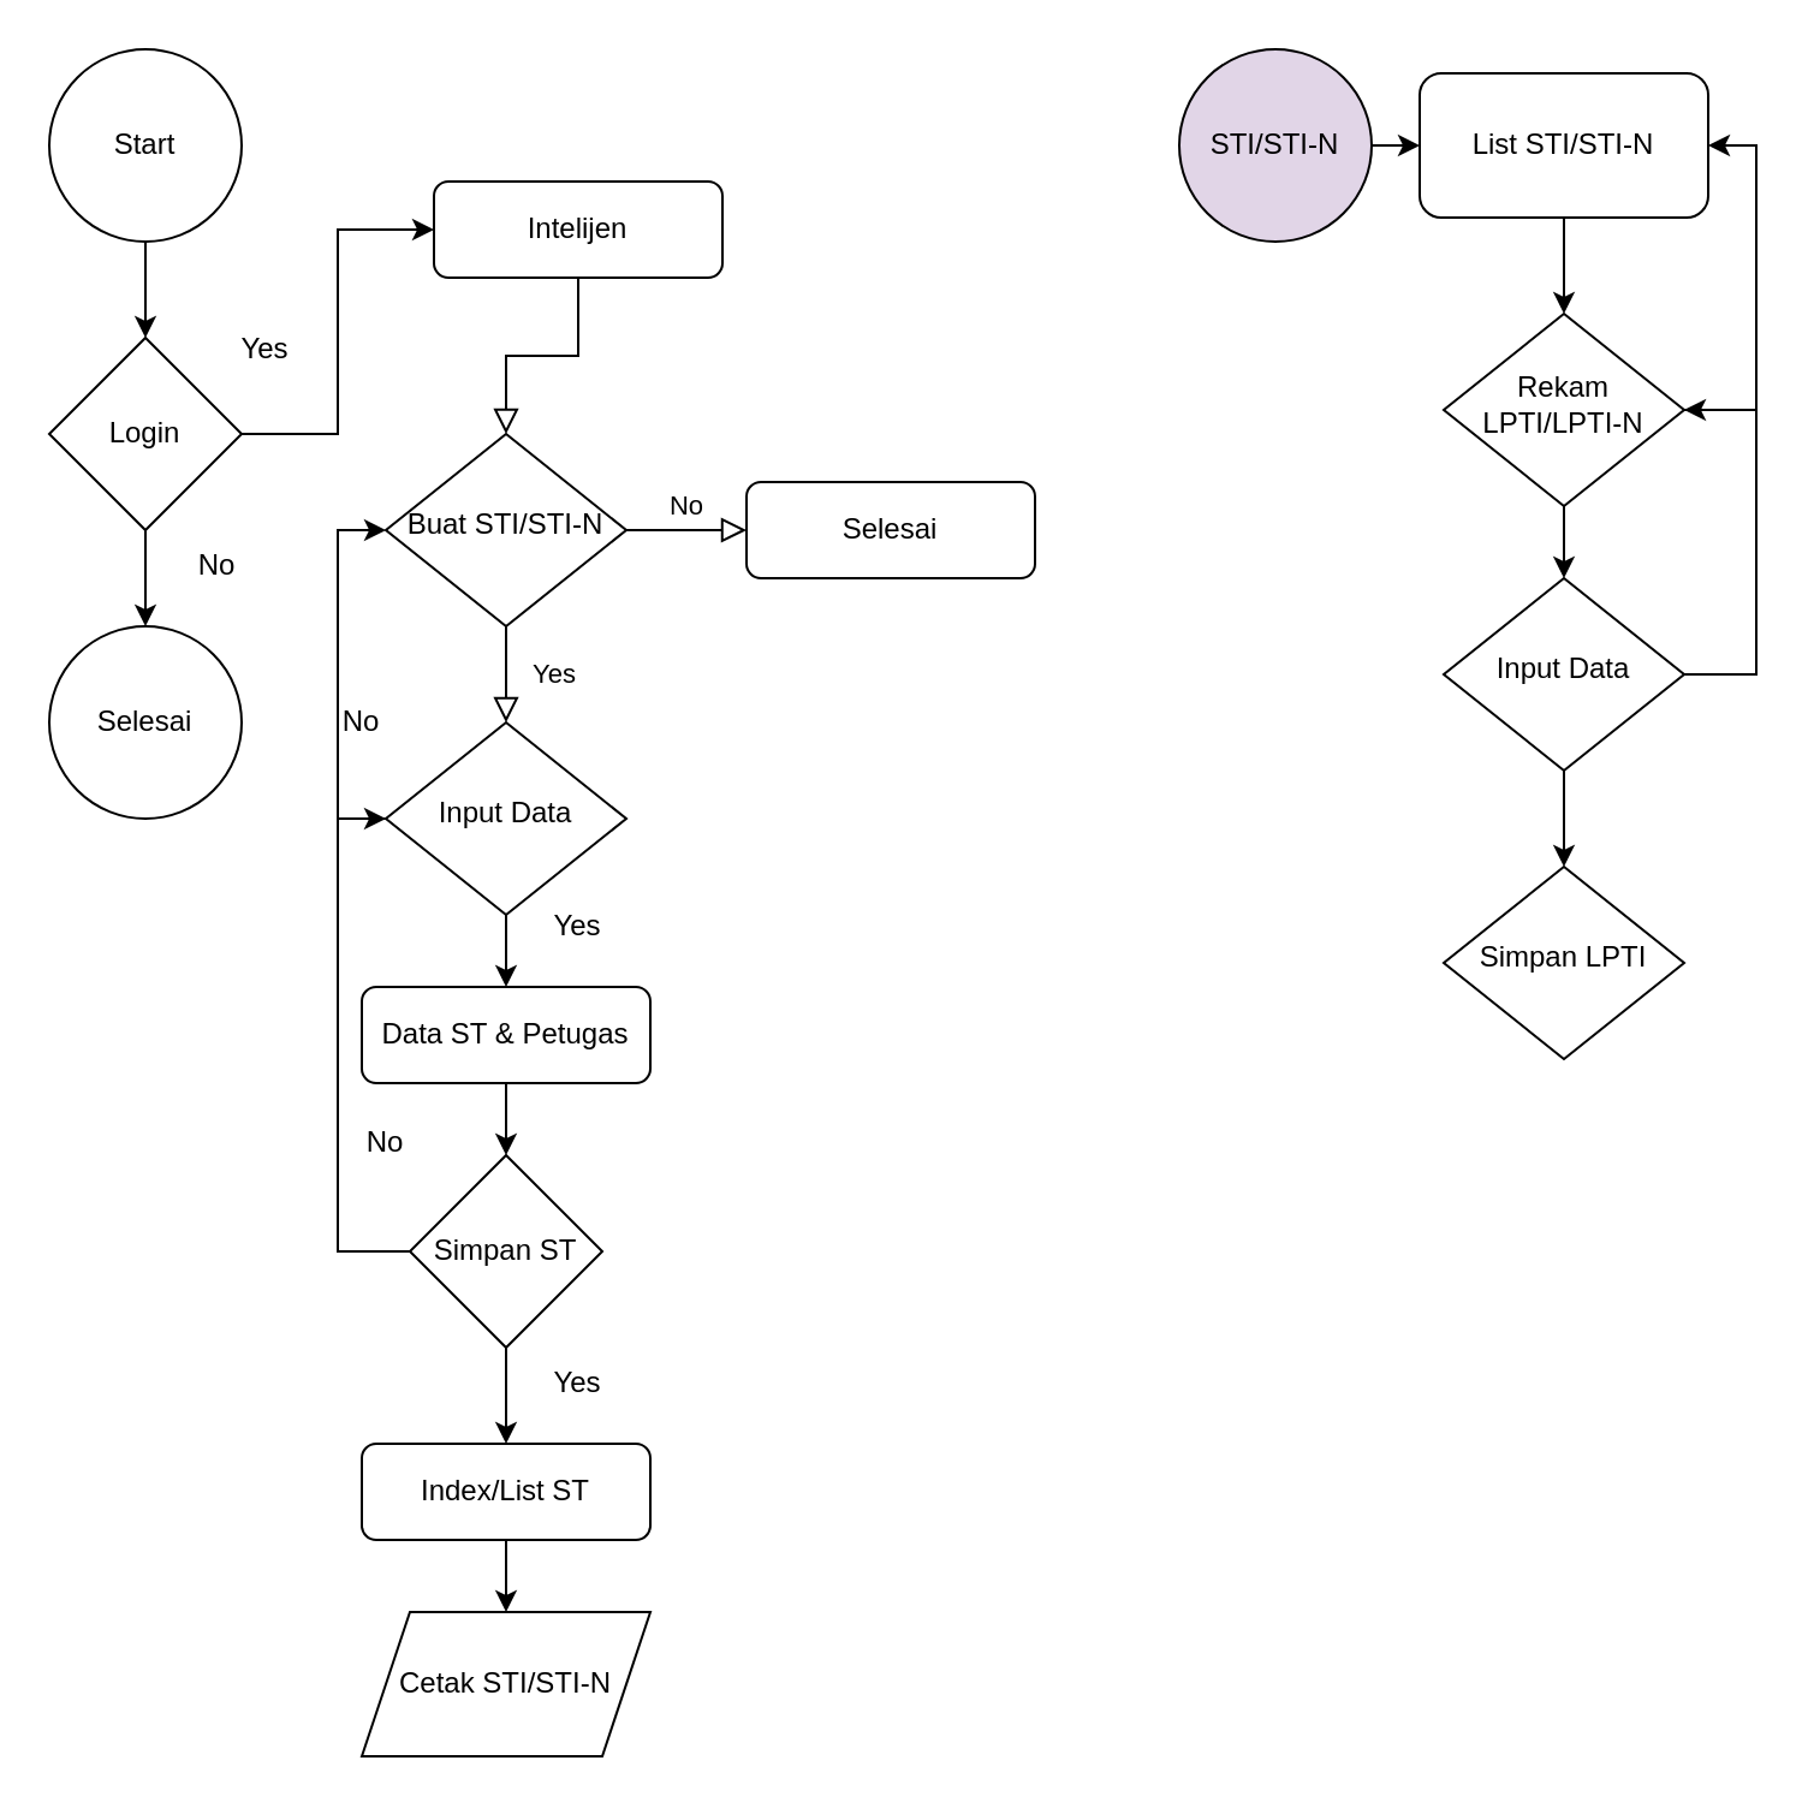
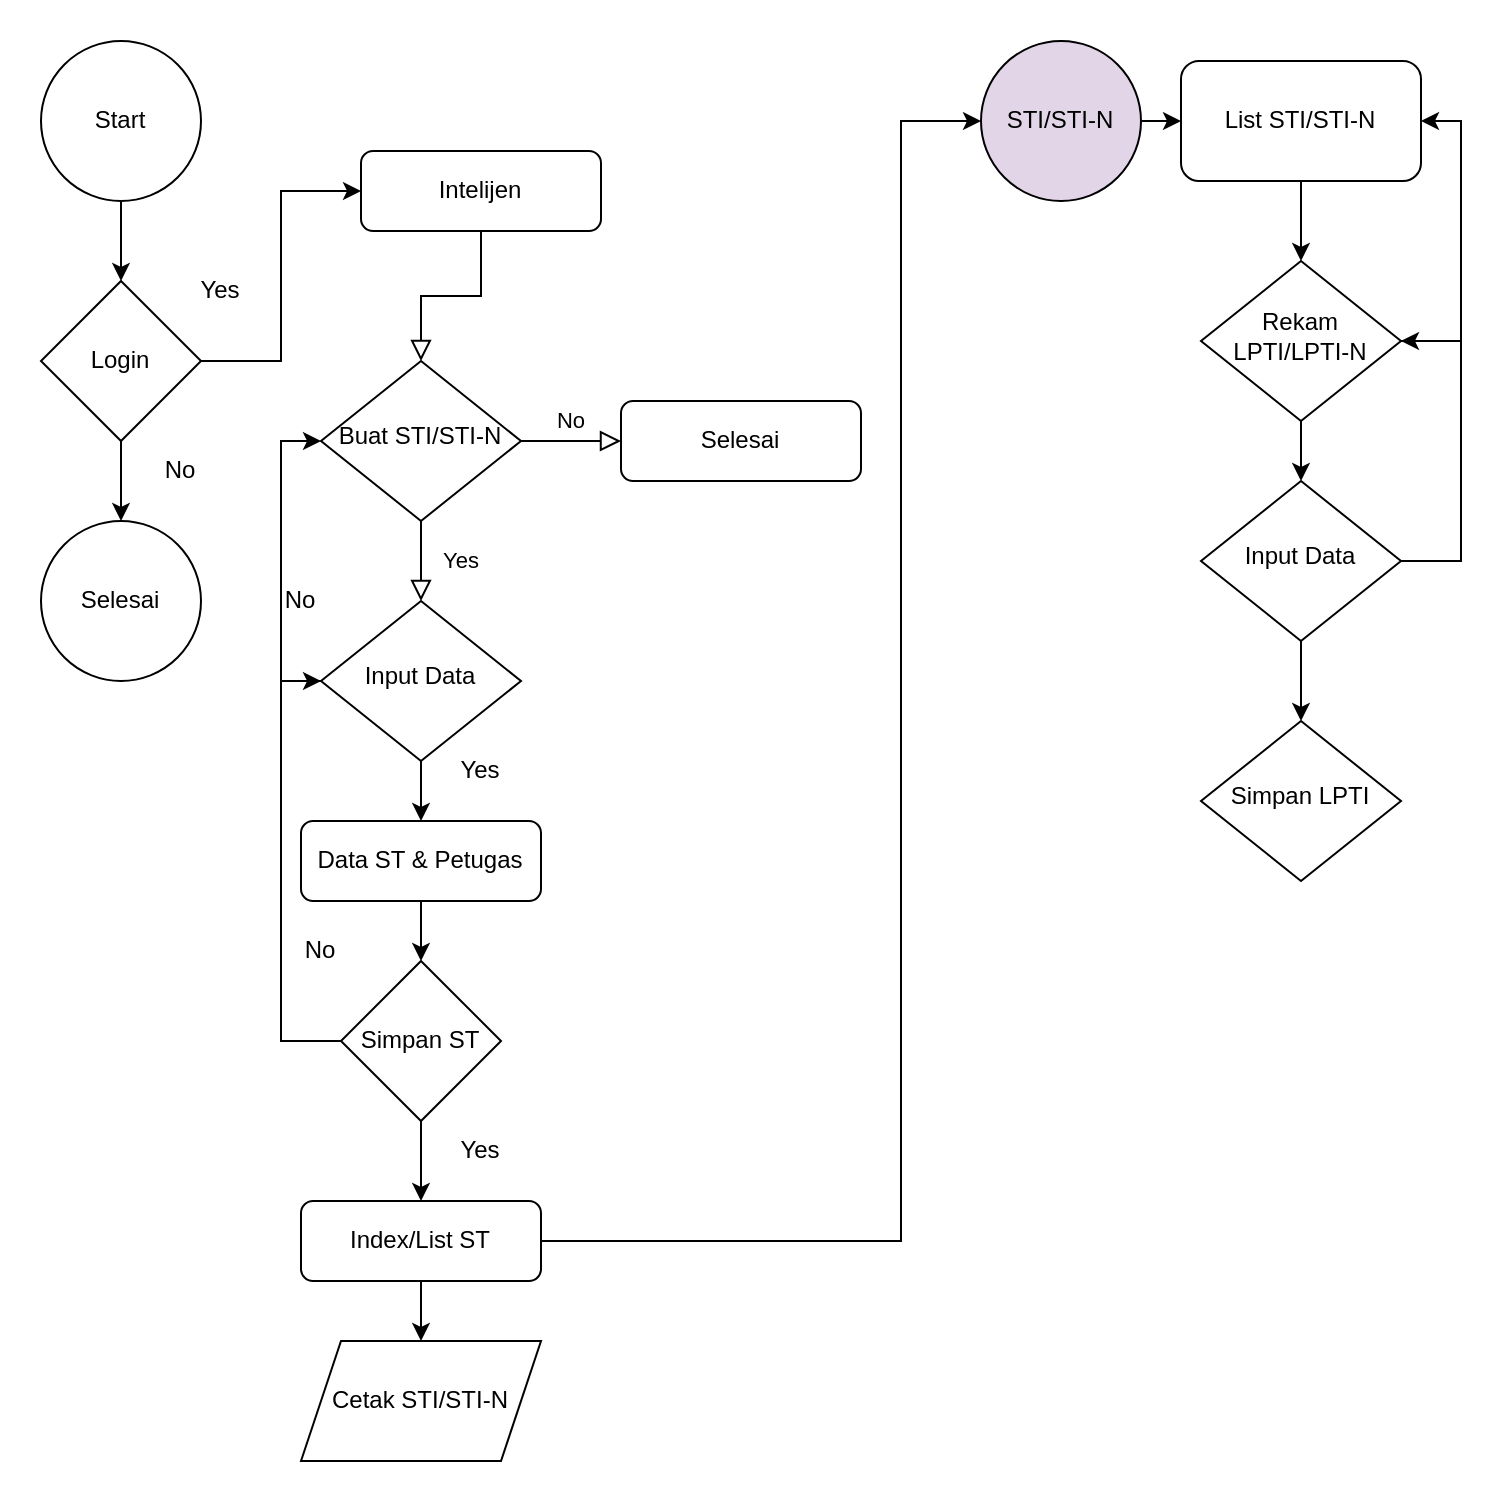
  <mxCell id="0" />
  <mxCell id="1" parent="0" />
  <mxCell id="2" value="" style="rounded=0;html=1;jettySize=auto;orthogonalLoop=1;fontSize=11;endArrow=block;endFill=0;endSize=8;strokeWidth=1;shadow=0;labelBackgroundColor=none;edgeStyle=orthogonalEdgeStyle;" parent="1" source="3" target="6" edge="1"><mxGeometry relative="1" as="geometry" /></mxCell>
  <mxCell id="3" value="Intelijen" style="rounded=1;whiteSpace=wrap;html=1;fontSize=12;glass=0;strokeWidth=1;shadow=0;" parent="1" vertex="1"><mxGeometry x="180" y="75" width="120" height="40" as="geometry" /></mxCell>
  <mxCell id="4" value="Yes" style="rounded=0;html=1;jettySize=auto;orthogonalLoop=1;fontSize=11;endArrow=block;endFill=0;endSize=8;strokeWidth=1;shadow=0;labelBackgroundColor=none;edgeStyle=orthogonalEdgeStyle;" parent="1" source="6" target="10" edge="1"><mxGeometry y="20" relative="1" as="geometry"><mxPoint as="offset" /></mxGeometry></mxCell>
  <mxCell id="5" value="No" style="edgeStyle=orthogonalEdgeStyle;rounded=0;html=1;jettySize=auto;orthogonalLoop=1;fontSize=11;endArrow=block;endFill=0;endSize=8;strokeWidth=1;shadow=0;labelBackgroundColor=none;" parent="1" source="6" target="7" edge="1"><mxGeometry y="10" relative="1" as="geometry"><mxPoint as="offset" /></mxGeometry></mxCell>
  <mxCell id="6" value="Buat STI/STI-N" style="rhombus;whiteSpace=wrap;html=1;shadow=0;fontFamily=Helvetica;fontSize=12;align=center;strokeWidth=1;spacing=6;spacingTop=-4;" parent="1" vertex="1"><mxGeometry x="160" y="180" width="100" height="80" as="geometry" /></mxCell>
  <mxCell id="7" value="Selesai" style="rounded=1;whiteSpace=wrap;html=1;fontSize=12;glass=0;strokeWidth=1;shadow=0;" parent="1" vertex="1"><mxGeometry x="310" y="200" width="120" height="40" as="geometry" /></mxCell>
  <mxCell id="8" style="edgeStyle=orthogonalEdgeStyle;rounded=0;orthogonalLoop=1;jettySize=auto;html=1;exitX=0.5;exitY=1;exitDx=0;exitDy=0;entryX=0.5;entryY=0;entryDx=0;entryDy=0;" edge="1" parent="1" source="10" target="12"><mxGeometry relative="1" as="geometry" /></mxCell>
  <mxCell id="9" style="edgeStyle=orthogonalEdgeStyle;rounded=0;orthogonalLoop=1;jettySize=auto;html=1;entryX=0;entryY=0.5;entryDx=0;entryDy=0;" edge="1" parent="1" source="10" target="6"><mxGeometry relative="1" as="geometry"><Array as="points"><mxPoint x="140" y="340" /><mxPoint x="140" y="220" /></Array></mxGeometry></mxCell>
  <mxCell id="10" value="Input Data" style="rhombus;whiteSpace=wrap;html=1;shadow=0;fontFamily=Helvetica;fontSize=12;align=center;strokeWidth=1;spacing=6;spacingTop=-4;" parent="1" vertex="1"><mxGeometry x="160" y="300" width="100" height="80" as="geometry" /></mxCell>
  <mxCell id="11" style="edgeStyle=orthogonalEdgeStyle;rounded=0;orthogonalLoop=1;jettySize=auto;html=1;exitX=0.5;exitY=1;exitDx=0;exitDy=0;entryX=0.5;entryY=0;entryDx=0;entryDy=0;" edge="1" parent="1" source="12" target="24"><mxGeometry relative="1" as="geometry" /></mxCell>
  <mxCell id="12" value="Data ST &amp;amp; Petugas" style="rounded=1;whiteSpace=wrap;html=1;fontSize=12;glass=0;strokeWidth=1;shadow=0;" parent="1" vertex="1"><mxGeometry x="150" y="410" width="120" height="40" as="geometry" /></mxCell>
  <mxCell id="13" style="edgeStyle=orthogonalEdgeStyle;rounded=0;orthogonalLoop=1;jettySize=auto;html=1;entryX=0.5;entryY=0;entryDx=0;entryDy=0;" edge="1" parent="1" source="14" target="17"><mxGeometry relative="1" as="geometry" /></mxCell>
  <mxCell id="14" value="Start" style="ellipse;whiteSpace=wrap;html=1;aspect=fixed;" vertex="1" parent="1"><mxGeometry x="20" y="20" width="80" height="80" as="geometry" /></mxCell>
  <mxCell id="15" style="edgeStyle=orthogonalEdgeStyle;rounded=0;orthogonalLoop=1;jettySize=auto;html=1;entryX=0;entryY=0.5;entryDx=0;entryDy=0;" edge="1" parent="1" source="17" target="3"><mxGeometry relative="1" as="geometry" /></mxCell>
  <mxCell id="16" style="edgeStyle=orthogonalEdgeStyle;rounded=0;orthogonalLoop=1;jettySize=auto;html=1;exitX=0.5;exitY=1;exitDx=0;exitDy=0;entryX=0.5;entryY=0;entryDx=0;entryDy=0;" edge="1" parent="1" source="17" target="19"><mxGeometry relative="1" as="geometry" /></mxCell>
  <mxCell id="17" value="Login" style="rhombus;whiteSpace=wrap;html=1;" vertex="1" parent="1"><mxGeometry x="20" y="140" width="80" height="80" as="geometry" /></mxCell>
  <mxCell id="18" value="Yes" style="text;html=1;strokeColor=none;fillColor=none;align=center;verticalAlign=middle;whiteSpace=wrap;rounded=0;" vertex="1" parent="1"><mxGeometry x="80" y="130" width="60" height="30" as="geometry" /></mxCell>
  <mxCell id="19" value="Selesai" style="ellipse;whiteSpace=wrap;html=1;aspect=fixed;" vertex="1" parent="1"><mxGeometry x="20" y="260" width="80" height="80" as="geometry" /></mxCell>
  <mxCell id="20" value="No" style="text;html=1;strokeColor=none;fillColor=none;align=center;verticalAlign=middle;whiteSpace=wrap;rounded=0;" vertex="1" parent="1"><mxGeometry x="60" y="220" width="60" height="30" as="geometry" /></mxCell>
  <mxCell id="21" value="Yes" style="text;html=1;strokeColor=none;fillColor=none;align=center;verticalAlign=middle;whiteSpace=wrap;rounded=0;" vertex="1" parent="1"><mxGeometry x="210" y="370" width="60" height="30" as="geometry" /></mxCell>
  <mxCell id="22" style="edgeStyle=orthogonalEdgeStyle;rounded=0;orthogonalLoop=1;jettySize=auto;html=1;" edge="1" parent="1" source="24"><mxGeometry relative="1" as="geometry"><mxPoint x="210" y="600" as="targetPoint" /></mxGeometry></mxCell>
  <mxCell id="23" style="edgeStyle=orthogonalEdgeStyle;rounded=0;orthogonalLoop=1;jettySize=auto;html=1;entryX=0;entryY=0.5;entryDx=0;entryDy=0;" edge="1" parent="1" source="24" target="10"><mxGeometry relative="1" as="geometry"><Array as="points"><mxPoint x="140" y="520" /><mxPoint x="140" y="340" /></Array></mxGeometry></mxCell>
  <mxCell id="24" value="Simpan ST" style="rhombus;whiteSpace=wrap;html=1;" vertex="1" parent="1"><mxGeometry x="170" y="480" width="80" height="80" as="geometry" /></mxCell>
  <mxCell id="25" value="No" style="text;html=1;strokeColor=none;fillColor=none;align=center;verticalAlign=middle;whiteSpace=wrap;rounded=0;" vertex="1" parent="1"><mxGeometry x="120" y="285" width="60" height="30" as="geometry" /></mxCell>
  <mxCell id="26" value="Yes" style="text;html=1;strokeColor=none;fillColor=none;align=center;verticalAlign=middle;whiteSpace=wrap;rounded=0;" vertex="1" parent="1"><mxGeometry x="210" y="560" width="60" height="30" as="geometry" /></mxCell>
  <mxCell id="27" value="No" style="text;html=1;strokeColor=none;fillColor=none;align=center;verticalAlign=middle;whiteSpace=wrap;rounded=0;" vertex="1" parent="1"><mxGeometry x="130" y="460" width="60" height="30" as="geometry" /></mxCell>
+ <mxCell id="28" style="edgeStyle=orthogonalEdgeStyle;rounded=0;orthogonalLoop=1;jettySize=auto;html=1;entryX=0;entryY=0.5;entryDx=0;entryDy=0;" edge="1" parent="1" source="30" target="32"><mxGeometry relative="1" as="geometry"><mxPoint x="470" y="43.6" as="targetPoint" /><Array as="points"><mxPoint x="450" y="620" /><mxPoint x="450" y="60" /></Array></mxGeometry></mxCell>
  <mxCell id="29" style="edgeStyle=orthogonalEdgeStyle;rounded=0;orthogonalLoop=1;jettySize=auto;html=1;exitX=0.5;exitY=1;exitDx=0;exitDy=0;entryX=0.5;entryY=0;entryDx=0;entryDy=0;" edge="1" parent="1" source="30" target="41"><mxGeometry relative="1" as="geometry" /></mxCell>
  <mxCell id="30" value="Index/List ST" style="rounded=1;whiteSpace=wrap;html=1;fontSize=12;glass=0;strokeWidth=1;shadow=0;" vertex="1" parent="1"><mxGeometry x="150" y="600" width="120" height="40" as="geometry" /></mxCell>
  <mxCell id="31" style="edgeStyle=orthogonalEdgeStyle;rounded=0;orthogonalLoop=1;jettySize=auto;html=1;exitX=1;exitY=0.5;exitDx=0;exitDy=0;entryX=0;entryY=0.5;entryDx=0;entryDy=0;" edge="1" parent="1" source="32" target="34"><mxGeometry relative="1" as="geometry" /></mxCell>
  <mxCell id="32" value="STI/STI-N" style="ellipse;whiteSpace=wrap;html=1;aspect=fixed;fillColor=#e1d5e7;" vertex="1" parent="1"><mxGeometry x="490" y="20" width="80" height="80" as="geometry" /></mxCell>
  <mxCell id="33" style="edgeStyle=orthogonalEdgeStyle;rounded=0;orthogonalLoop=1;jettySize=auto;html=1;" edge="1" parent="1" source="34" target="37"><mxGeometry relative="1" as="geometry" /></mxCell>
  <mxCell id="34" value="List STI/STI-N" style="rounded=1;whiteSpace=wrap;html=1;" vertex="1" parent="1"><mxGeometry x="590" y="30" width="120" height="60" as="geometry" /></mxCell>
  <mxCell id="35" style="edgeStyle=orthogonalEdgeStyle;rounded=0;orthogonalLoop=1;jettySize=auto;html=1;entryX=1;entryY=0.5;entryDx=0;entryDy=0;" edge="1" parent="1" source="37" target="34"><mxGeometry relative="1" as="geometry"><Array as="points"><mxPoint x="730" y="170" /><mxPoint x="730" y="60" /></Array></mxGeometry></mxCell>
  <mxCell id="36" style="edgeStyle=orthogonalEdgeStyle;rounded=0;orthogonalLoop=1;jettySize=auto;html=1;entryX=0.5;entryY=0;entryDx=0;entryDy=0;" edge="1" parent="1" source="37" target="40"><mxGeometry relative="1" as="geometry" /></mxCell>
  <mxCell id="37" value="Rekam LPTI/LPTI-N" style="rhombus;whiteSpace=wrap;html=1;shadow=0;fontFamily=Helvetica;fontSize=12;align=center;strokeWidth=1;spacing=6;spacingTop=-4;" vertex="1" parent="1"><mxGeometry x="600" y="130" width="100" height="80" as="geometry" /></mxCell>
  <mxCell id="38" style="edgeStyle=orthogonalEdgeStyle;rounded=0;orthogonalLoop=1;jettySize=auto;html=1;entryX=0.5;entryY=0;entryDx=0;entryDy=0;" edge="1" parent="1" source="40" target="42"><mxGeometry relative="1" as="geometry"><mxPoint x="650" y="350" as="targetPoint" /></mxGeometry></mxCell>
  <mxCell id="39" style="edgeStyle=orthogonalEdgeStyle;rounded=0;orthogonalLoop=1;jettySize=auto;html=1;entryX=1;entryY=0.5;entryDx=0;entryDy=0;" edge="1" parent="1" source="40" target="37"><mxGeometry relative="1" as="geometry"><Array as="points"><mxPoint x="730" y="280" /><mxPoint x="730" y="170" /></Array></mxGeometry></mxCell>
  <mxCell id="40" value="Input Data" style="rhombus;whiteSpace=wrap;html=1;shadow=0;fontFamily=Helvetica;fontSize=12;align=center;strokeWidth=1;spacing=6;spacingTop=-4;" vertex="1" parent="1"><mxGeometry x="600" y="240" width="100" height="80" as="geometry" /></mxCell>
  <mxCell id="41" value="Cetak STI/STI-N" style="shape=parallelogram;perimeter=parallelogramPerimeter;whiteSpace=wrap;html=1;fixedSize=1;" vertex="1" parent="1"><mxGeometry x="150" y="670" width="120" height="60" as="geometry" /></mxCell>
  <mxCell id="42" value="Simpan LPTI" style="rhombus;whiteSpace=wrap;html=1;shadow=0;fontFamily=Helvetica;fontSize=12;align=center;strokeWidth=1;spacing=6;spacingTop=-4;" vertex="1" parent="1"><mxGeometry x="600" y="360" width="100" height="80" as="geometry" /></mxCell>
